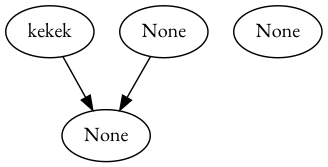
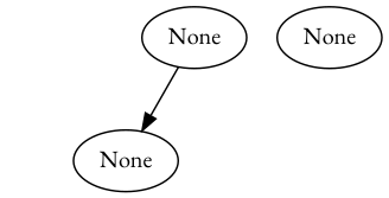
  strict digraph {
    fontname="EB Garamond"
    node [attr="{}" fontname="EB Garamond"]
    edge [weight=2 fontname="EB Garamond"]
-   n1 [label=kekek]
    n2 [label=None]
    n3 [label=None]
    n4 [label=None]
-   n1 -> n2
    n3 -> n2
  }
